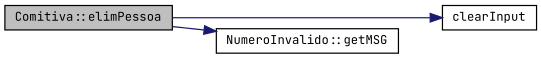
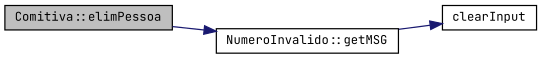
  digraph {
    fontname="JetBrains Mono"
    rankdir=LR
    node [color=black fillcolor=white fontname="JetBrains Mono" fontsize=10 shape=record style=filled]
    edge [color=midnightblue fontname="JetBrains Mono" fontsize=10 labelfontname=Helvetica labelfontsize=10 style=solid]
    n1 [fillcolor=grey75 fontcolor=black height=0.2 label="Comitiva::elimPessoa" width=0.4]
    n2 [height=0.2 label=clearInput width=0.4]
    n3 [height=0.2 label="NumeroInvalido::getMSG" width=0.4]
-   n1 -> n2
+   n3 -> n2
    n1 -> n3
  }
